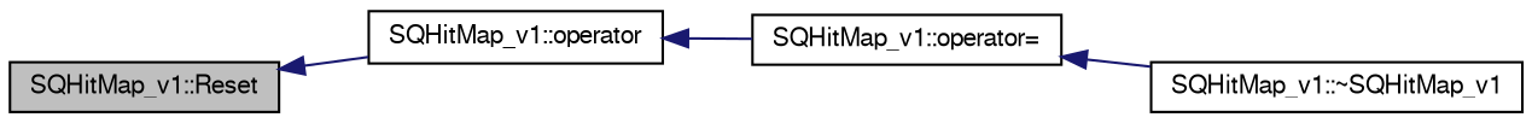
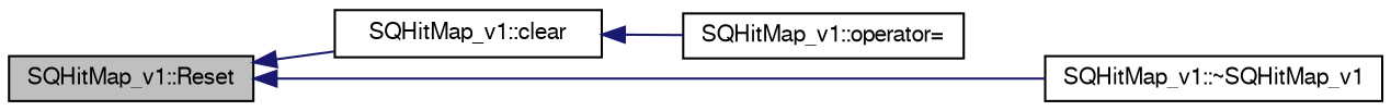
  digraph {
    rankdir=LR
    node [color=black fontname=FreeSans fontsize=10 shape=record]
    edge [color=midnightblue dir=back fontname=FreeSans fontsize=10 labelfontname=FreeSans labelfontsize=10 style=solid]
    n1 [fillcolor=grey75 fontcolor=black height=0.2 label="SQHitMap_v1::Reset" style=filled width=0.4]
-   n2 [height=0.2 label="SQHitMap_v1::operator" width=0.4]
+   n2 [height=0.2 label="SQHitMap_v1::clear" width=0.4]
    n3 [height=0.2 label="SQHitMap_v1::~SQHitMap_v1" width=0.4]
    n4 [height=0.2 label="SQHitMap_v1::operator=" width=0.4]
    n1 -> n2
-   n4 -> n3
+   n1 -> n3
    n2 -> n4
  }
